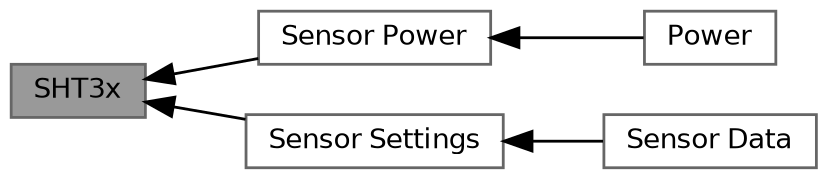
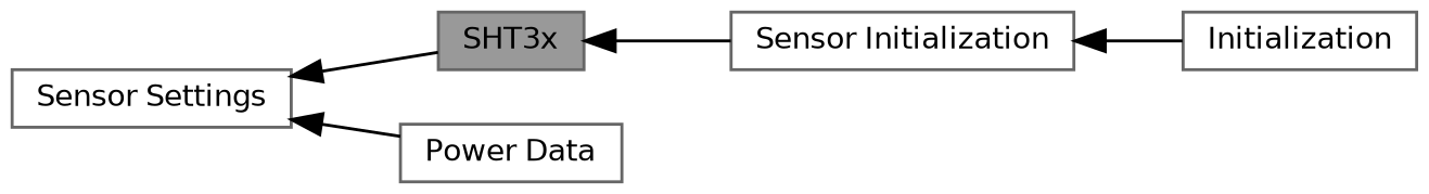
  digraph {
    rankdir=LR
    node [color=grey40 fillcolor=white fontname=Helvetica fontsize=10 shape=box style=filled]
    edge [dir=back fontname=Helvetica fontsize=10 labelfontname=Helvetica labelfontsize=10 shape=plaintext style=solid]
    n1 [color=gray40 fillcolor=grey60 fontcolor=black height=0.2 label=SHT3x width=0.4]
-   n2 [height=0.2 label="Sensor Power" width=0.4]
+   n2 [height=0.2 label="Sensor Initialization" width=0.4]
    n3 [height=0.2 label="Sensor Settings" width=0.4]
-   n4 [height=0.2 label=Power width=0.4]
-   n5 [height=0.2 label="Sensor Data" width=0.4]
+   n4 [height=0.2 label=Initialization width=0.4]
+   n5 [height=0.2 label="Power Data" width=0.4]
    n1 -> n2
-   n1 -> n3
+   n3 -> n1
    n2 -> n4
    n3 -> n5
  }
